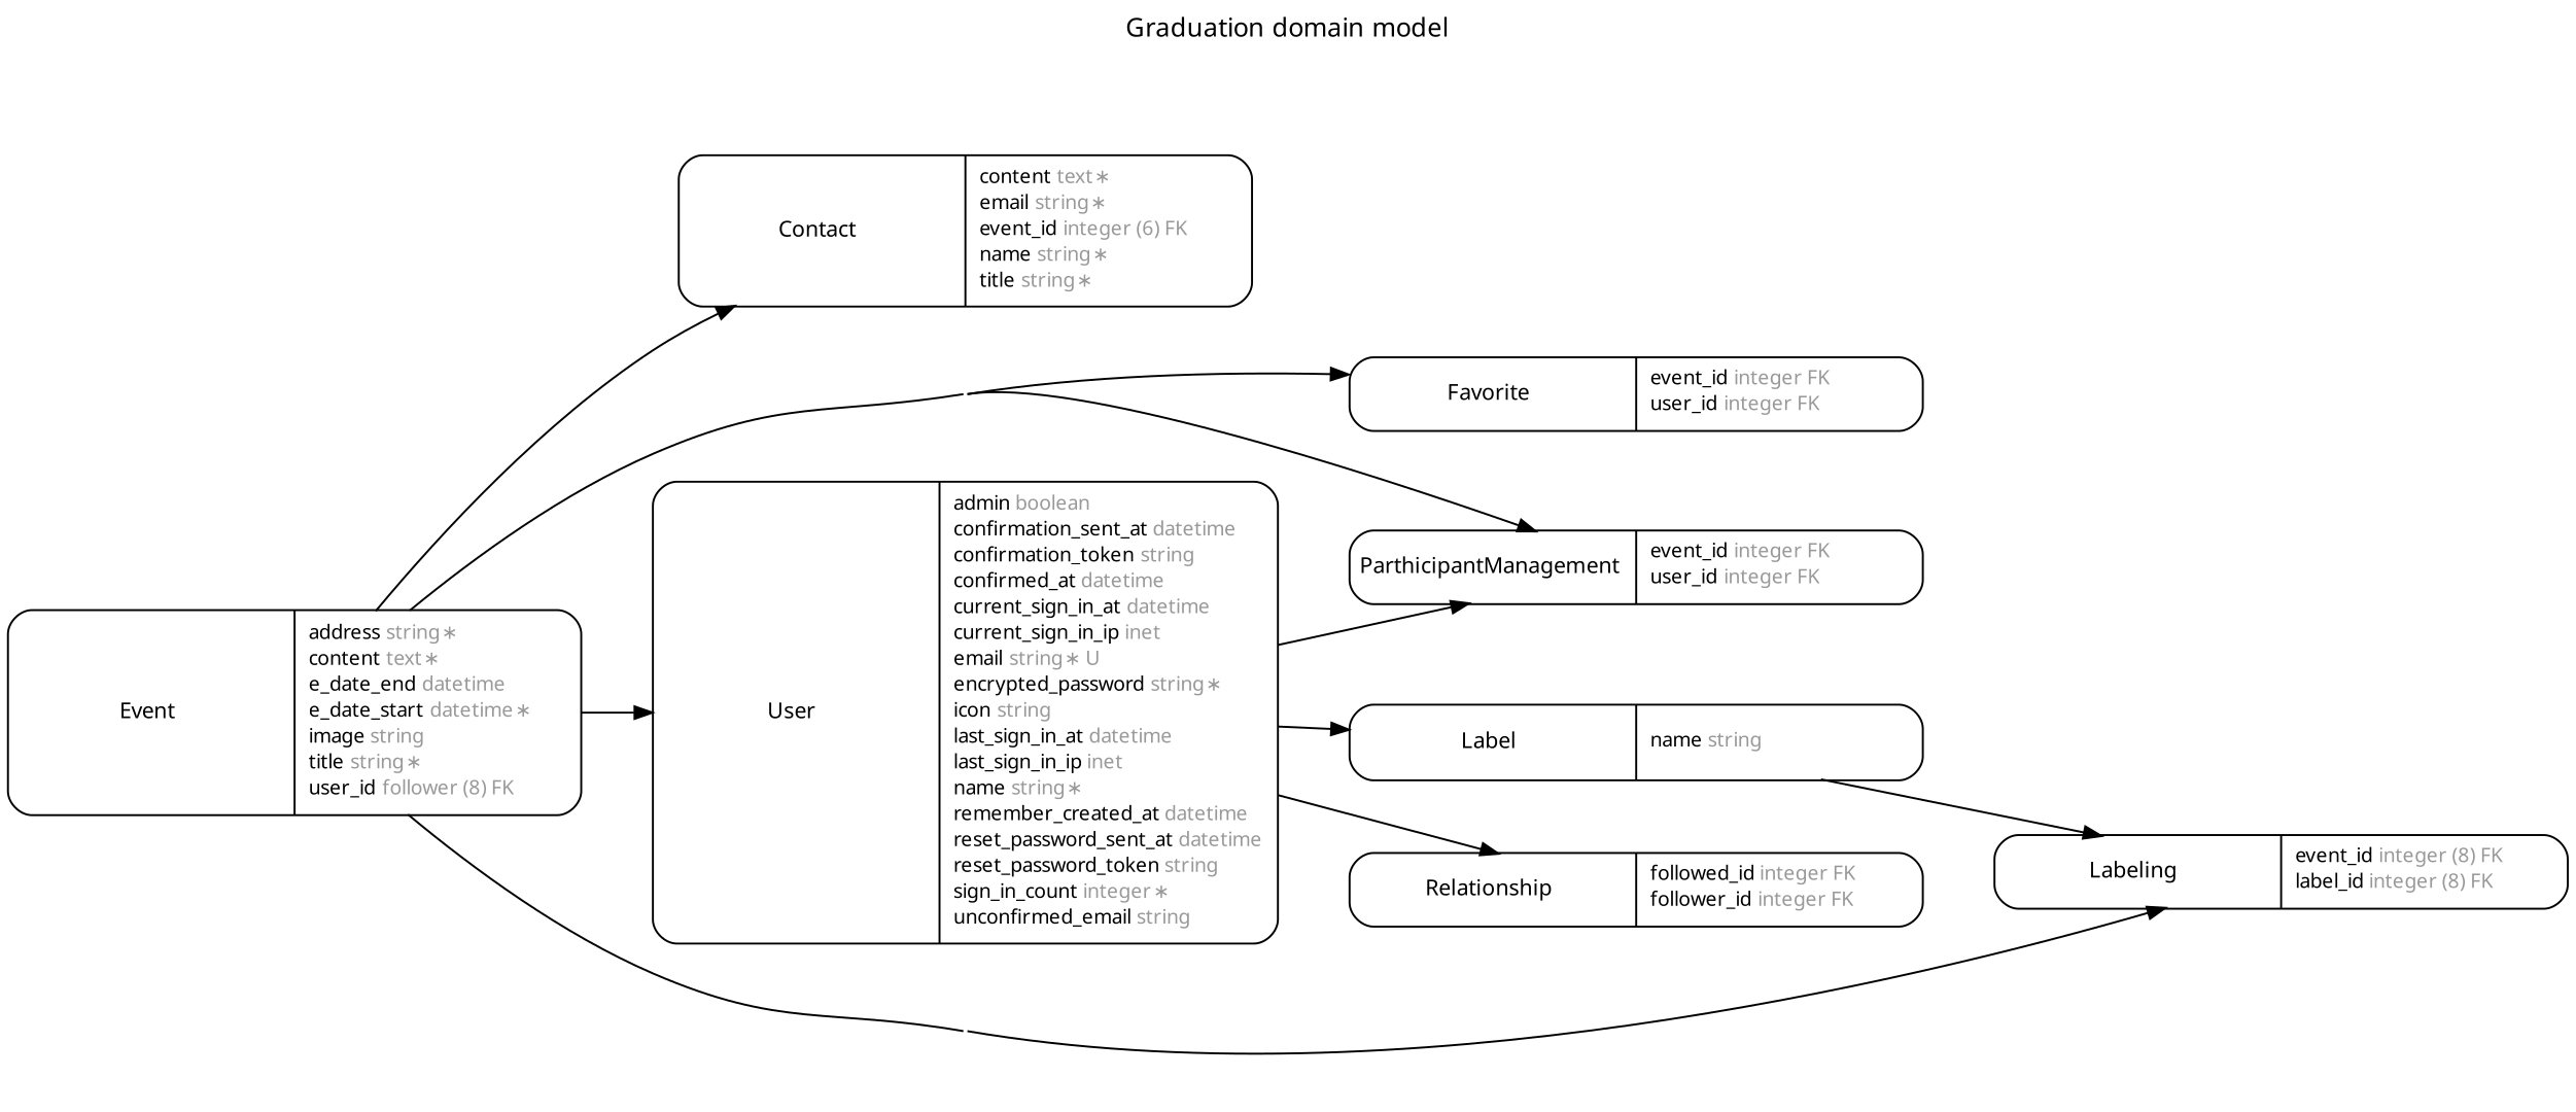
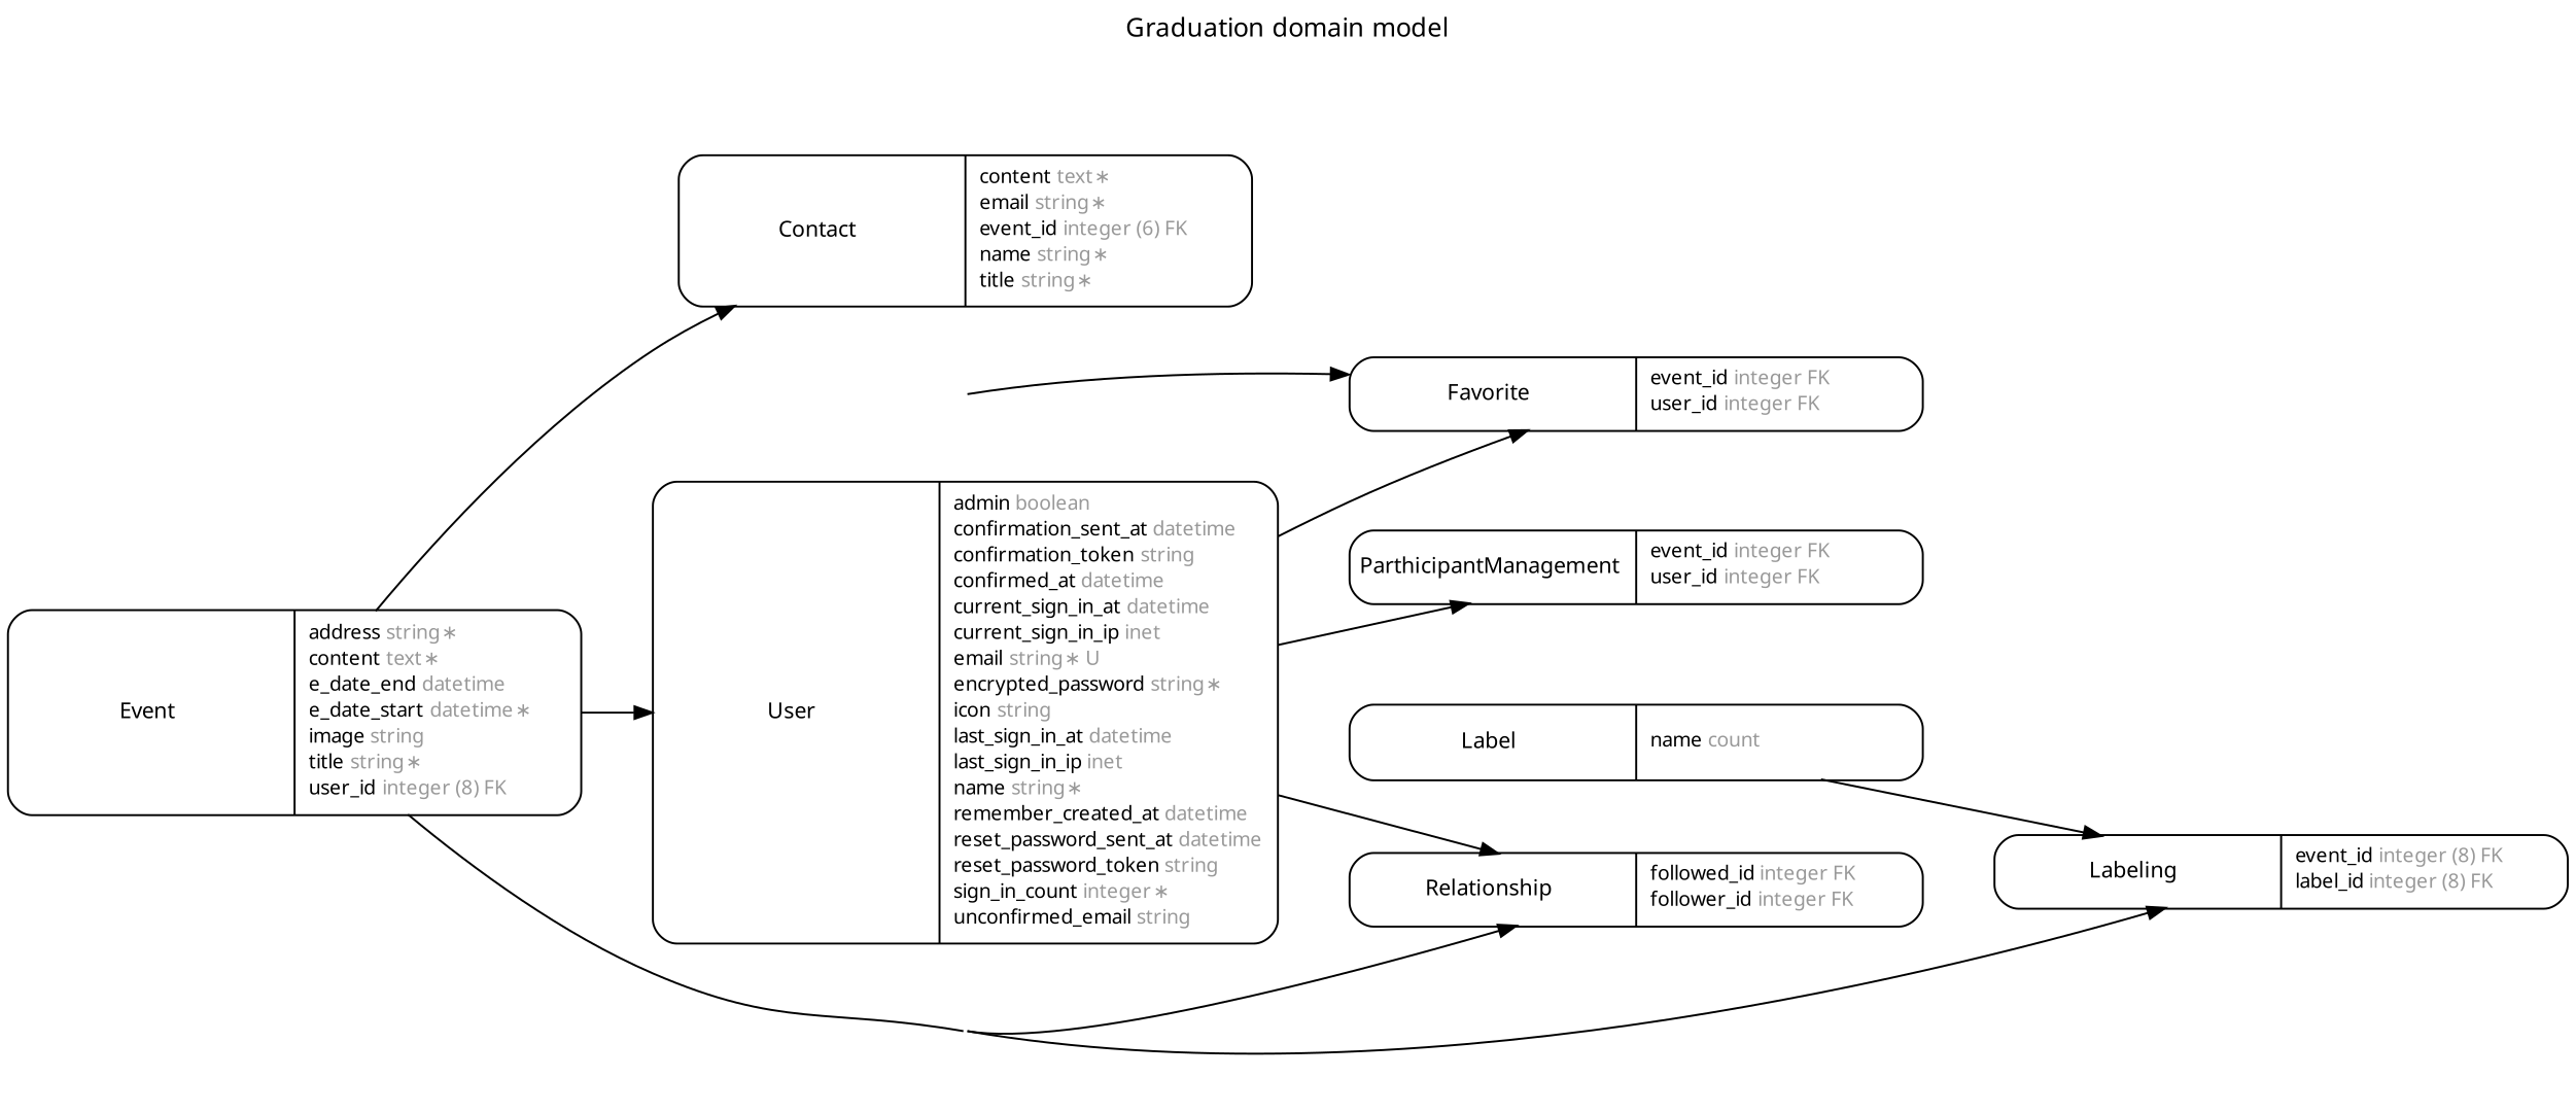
  digraph {
    concentrate=true
    fontname="Arial BoldMT"
    fontsize=13
    label="Graduation domain model\n\n"
    labelloc=t
    nodesep=0.4
    rankdir=LR
    ranksep=0.5
    splines=spline
    node [fontname=ArialMT fontsize=10 margin="0.07,0.05" penwidth=1.0 shape=Mrecord]
    edge [arrowhead=normal arrowsize=0.9 arrowtail=none dir=both fontname=ArialMT fontsize=7 labelangle=32 labeldistance=1.8 penwidth=1.0 weight=2]
    n1 [label=<{<table border="0" align="center" cellspacing="0.5" cellpadding="0" width="134">   <tr><td align="center" valign="bottom" width="130"><font face="Arial BoldMT" point-size="11">Contact</font></td></tr> </table> | <table border="0" align="left" cellspacing="2" cellpadding="0" width="134">   <tr><td align="left" width="130" port="content">content <font face="Arial ItalicMT" color="grey60">text ∗</font></td></tr>   <tr><td align="left" width="130" port="email">email <font face="Arial ItalicMT" color="grey60">string ∗</font></td></tr>   <tr><td align="left" width="130" port="event_id">event_id <font face="Arial ItalicMT" color="grey60">integer (6) FK</font></td></tr>   <tr><td align="left" width="130" port="name">name <font face="Arial ItalicMT" color="grey60">string ∗</font></td></tr>   <tr><td align="left" width="130" port="title">title <font face="Arial ItalicMT" color="grey60">string ∗</font></td></tr> </table> }>]
-   n2 [label=<{<table border="0" align="center" cellspacing="0.5" cellpadding="0" width="134">   <tr><td align="center" valign="bottom" width="130"><font face="Arial BoldMT" point-size="11">Event</font></td></tr> </table> | <table border="0" align="left" cellspacing="2" cellpadding="0" width="134">   <tr><td align="left" width="130" port="address">address <font face="Arial ItalicMT" color="grey60">string ∗</font></td></tr>   <tr><td align="left" width="130" port="content">content <font face="Arial ItalicMT" color="grey60">text ∗</font></td></tr>   <tr><td align="left" width="130" port="e_date_end">e_date_end <font face="Arial ItalicMT" color="grey60">datetime</font></td></tr>   <tr><td align="left" width="130" port="e_date_start">e_date_start <font face="Arial ItalicMT" color="grey60">datetime ∗</font></td></tr>   <tr><td align="left" width="130" port="image">image <font face="Arial ItalicMT" color="grey60">string</font></td></tr>   <tr><td align="left" width="130" port="title">title <font face="Arial ItalicMT" color="grey60">string ∗</font></td></tr>   <tr><td align="left" width="130" port="user_id">user_id <font face="Arial ItalicMT" color="grey60">follower (8) FK</font></td></tr> </table> }>]
+   n2 [label=<{<table border="0" align="center" cellspacing="0.5" cellpadding="0" width="134">   <tr><td align="center" valign="bottom" width="130"><font face="Arial BoldMT" point-size="11">Event</font></td></tr> </table> | <table border="0" align="left" cellspacing="2" cellpadding="0" width="134">   <tr><td align="left" width="130" port="address">address <font face="Arial ItalicMT" color="grey60">string ∗</font></td></tr>   <tr><td align="left" width="130" port="content">content <font face="Arial ItalicMT" color="grey60">text ∗</font></td></tr>   <tr><td align="left" width="130" port="e_date_end">e_date_end <font face="Arial ItalicMT" color="grey60">datetime</font></td></tr>   <tr><td align="left" width="130" port="e_date_start">e_date_start <font face="Arial ItalicMT" color="grey60">datetime ∗</font></td></tr>   <tr><td align="left" width="130" port="image">image <font face="Arial ItalicMT" color="grey60">string</font></td></tr>   <tr><td align="left" width="130" port="title">title <font face="Arial ItalicMT" color="grey60">string ∗</font></td></tr>   <tr><td align="left" width="130" port="user_id">user_id <font face="Arial ItalicMT" color="grey60">integer (8) FK</font></td></tr> </table> }>]
    n3 [label=<{<table border="0" align="center" cellspacing="0.5" cellpadding="0" width="134">   <tr><td align="center" valign="bottom" width="130"><font face="Arial BoldMT" point-size="11">Favorite</font></td></tr> </table> | <table border="0" align="left" cellspacing="2" cellpadding="0" width="134">   <tr><td align="left" width="130" port="event_id">event_id <font face="Arial ItalicMT" color="grey60">integer FK</font></td></tr>   <tr><td align="left" width="130" port="user_id">user_id <font face="Arial ItalicMT" color="grey60">integer FK</font></td></tr> </table> }>]
    n4 [label=<{<table border="0" align="center" cellspacing="0.5" cellpadding="0" width="134">   <tr><td align="center" valign="bottom" width="130"><font face="Arial BoldMT" point-size="11">Labeling</font></td></tr> </table> | <table border="0" align="left" cellspacing="2" cellpadding="0" width="134">   <tr><td align="left" width="130" port="event_id">event_id <font face="Arial ItalicMT" color="grey60">integer (8) FK</font></td></tr>   <tr><td align="left" width="130" port="label_id">label_id <font face="Arial ItalicMT" color="grey60">integer (8) FK</font></td></tr> </table> }>]
    n5 [label=<{<table border="0" align="center" cellspacing="0.5" cellpadding="0" width="134">   <tr><td align="center" valign="bottom" width="130"><font face="Arial BoldMT" point-size="11">ParthicipantManagement</font></td></tr> </table> | <table border="0" align="left" cellspacing="2" cellpadding="0" width="134">   <tr><td align="left" width="130" port="event_id">event_id <font face="Arial ItalicMT" color="grey60">integer FK</font></td></tr>   <tr><td align="left" width="130" port="user_id">user_id <font face="Arial ItalicMT" color="grey60">integer FK</font></td></tr> </table> }>]
    n6 [label=<{<table border="0" align="center" cellspacing="0.5" cellpadding="0" width="134">   <tr><td align="center" valign="bottom" width="130"><font face="Arial BoldMT" point-size="11">User</font></td></tr> </table> | <table border="0" align="left" cellspacing="2" cellpadding="0" width="134">   <tr><td align="left" width="130" port="admin">admin <font face="Arial ItalicMT" color="grey60">boolean</font></td></tr>   <tr><td align="left" width="130" port="confirmation_sent_at">confirmation_sent_at <font face="Arial ItalicMT" color="grey60">datetime</font></td></tr>   <tr><td align="left" width="130" port="confirmation_token">confirmation_token <font face="Arial ItalicMT" color="grey60">string</font></td></tr>   <tr><td align="left" width="130" port="confirmed_at">confirmed_at <font face="Arial ItalicMT" color="grey60">datetime</font></td></tr>   <tr><td align="left" width="130" port="current_sign_in_at">current_sign_in_at <font face="Arial ItalicMT" color="grey60">datetime</font></td></tr>   <tr><td align="left" width="130" port="current_sign_in_ip">current_sign_in_ip <font face="Arial ItalicMT" color="grey60">inet</font></td></tr>   <tr><td align="left" width="130" port="email">email <font face="Arial ItalicMT" color="grey60">string ∗ U</font></td></tr>   <tr><td align="left" width="130" port="encrypted_password">encrypted_password <font face="Arial ItalicMT" color="grey60">string ∗</font></td></tr>   <tr><td align="left" width="130" port="icon">icon <font face="Arial ItalicMT" color="grey60">string</font></td></tr>   <tr><td align="left" width="130" port="last_sign_in_at">last_sign_in_at <font face="Arial ItalicMT" color="grey60">datetime</font></td></tr>   <tr><td align="left" width="130" port="last_sign_in_ip">last_sign_in_ip <font face="Arial ItalicMT" color="grey60">inet</font></td></tr>   <tr><td align="left" width="130" port="name">name <font face="Arial ItalicMT" color="grey60">string ∗</font></td></tr>   <tr><td align="left" width="130" port="remember_created_at">remember_created_at <font face="Arial ItalicMT" color="grey60">datetime</font></td></tr>   <tr><td align="left" width="130" port="reset_password_sent_at">reset_password_sent_at <font face="Arial ItalicMT" color="grey60">datetime</font></td></tr>   <tr><td align="left" width="130" port="reset_password_token">reset_password_token <font face="Arial ItalicMT" color="grey60">string</font></td></tr>   <tr><td align="left" width="130" port="sign_in_count">sign_in_count <font face="Arial ItalicMT" color="grey60">integer ∗</font></td></tr>   <tr><td align="left" width="130" port="unconfirmed_email">unconfirmed_email <font face="Arial ItalicMT" color="grey60">string</font></td></tr> </table> }>]
    n7 [label=<{<table border="0" align="center" cellspacing="0.5" cellpadding="0" width="134">   <tr><td align="center" valign="bottom" width="130"><font face="Arial BoldMT" point-size="11">Relationship</font></td></tr> </table> | <table border="0" align="left" cellspacing="2" cellpadding="0" width="134">   <tr><td align="left" width="130" port="followed_id">followed_id <font face="Arial ItalicMT" color="grey60">integer FK</font></td></tr>   <tr><td align="left" width="130" port="follower_id">follower_id <font face="Arial ItalicMT" color="grey60">integer FK</font></td></tr> </table> }>]
-   n8 [label=<{<table border="0" align="center" cellspacing="0.5" cellpadding="0" width="134">   <tr><td align="center" valign="bottom" width="130"><font face="Arial BoldMT" point-size="11">Label</font></td></tr> </table> | <table border="0" align="left" cellspacing="2" cellpadding="0" width="134">   <tr><td align="left" width="130" port="name">name <font face="Arial ItalicMT" color="grey60">string</font></td></tr> </table> }>]
+   n8 [label=<{<table border="0" align="center" cellspacing="0.5" cellpadding="0" width="134">   <tr><td align="center" valign="bottom" width="130"><font face="Arial BoldMT" point-size="11">Label</font></td></tr> </table> | <table border="0" align="left" cellspacing="2" cellpadding="0" width="134">   <tr><td align="left" width="130" port="name">name <font face="Arial ItalicMT" color="grey60">count</font></td></tr> </table> }>]
    n2 -> n1
    n2 -> n3
    n2 -> n4
-   n2 -> n5
+   n2 -> n7
    n2 -> n6 [weight=5]
-   n6 -> n8
+   n6 -> n3
    n6 -> n5
    n6 -> n7 [weight=4]
    n8 -> n4
  }
